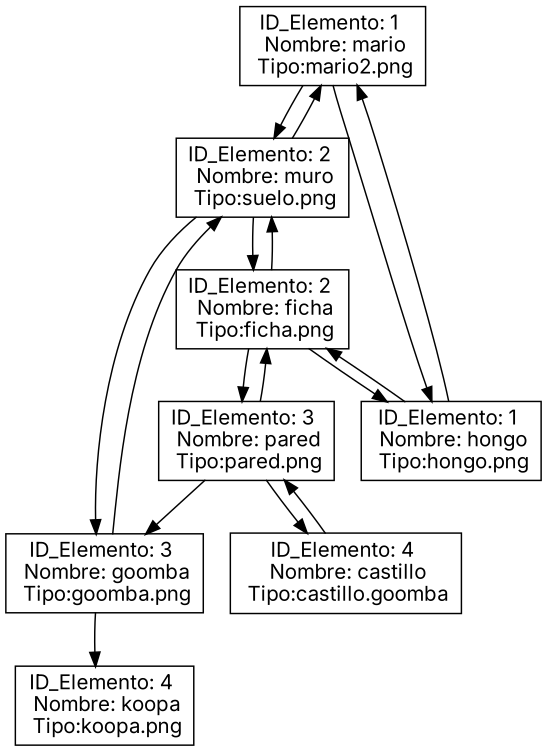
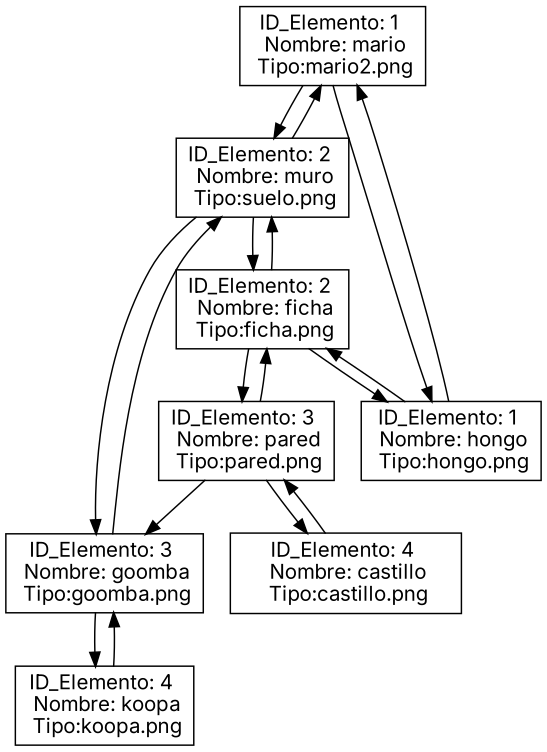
  digraph {
    fontname=Inter
    node [fontname=Inter shape=record]
    edge [fontname=Inter]
    n1 [label="ID_Elemento: 1 \n Nombre: mario\n Tipo:mario2.png"]
    n2 [label="ID_Elemento: 2 \n Nombre: muro\n Tipo:suelo.png"]
    n3 [label="ID_Elemento: 1 \n Nombre: hongo\n Tipo:hongo.png"]
    n4 [label="ID_Elemento: 3 \n Nombre: goomba\n Tipo:goomba.png"]
    n5 [label="ID_Elemento: 2 \n Nombre: ficha\n Tipo:ficha.png"]
    n6 [label="ID_Elemento: 4 \n Nombre: koopa\n Tipo:koopa.png"]
    n7 [label="ID_Elemento: 3 \n Nombre: pared\n Tipo:pared.png"]
-   n8 [label="ID_Elemento: 4 \n Nombre: castillo\n Tipo:castillo.goomba"]
+   n8 [label="ID_Elemento: 4 \n Nombre: castillo\n Tipo:castillo.png"]
    subgraph sub_1 {
      rankdir=LR
      n1
      n2
      n3
      n4
      n5
      n6
      n7
    }
    subgraph sub_2 {
      rankdir=LR
      n3
      n5
      n7
      n8
    }
    n1 -> n2
    n1 -> n3
    n2 -> n1
    n2 -> n4
    n2 -> n5
    n3 -> n1
    n3 -> n5
    n4 -> n2
    n4 -> n6
    n5 -> n2
    n5 -> n3
    n5 -> n7
+   n6 -> n4
    n7 -> n4
    n7 -> n5
    n7 -> n8
    n8 -> n7
  }
